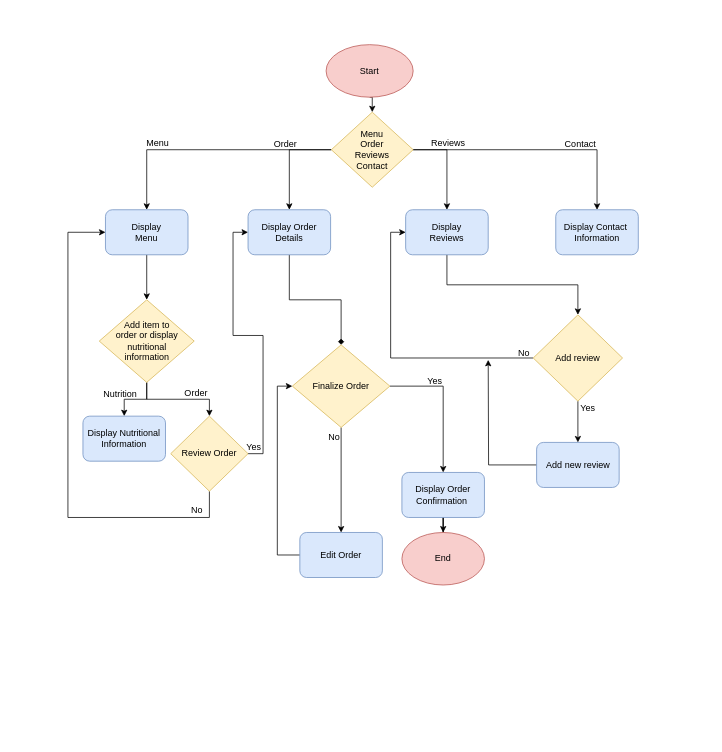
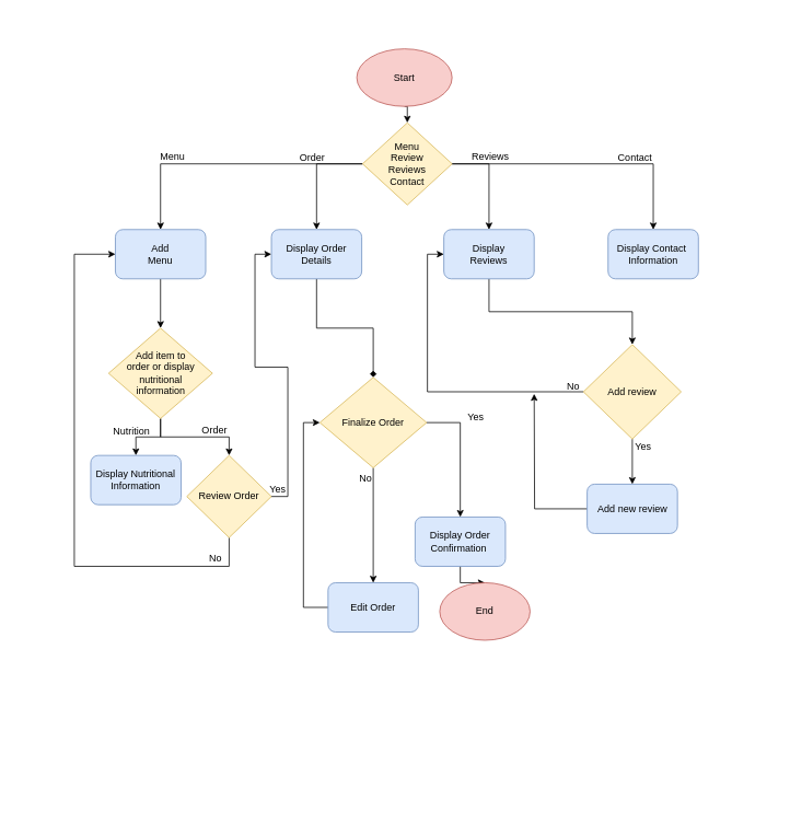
  <mxCell id="0" />
  <mxCell id="1" parent="0" />
  <mxCell id="2" value="" style="whiteSpace=wrap;html=1;strokeColor=none;" vertex="1" parent="1"><mxGeometry x="20" y="20" width="920" height="960" as="geometry" /></mxCell>
  <mxCell id="3" style="edgeStyle=orthogonalEdgeStyle;rounded=0;orthogonalLoop=1;jettySize=auto;html=1;exitX=0.5;exitY=1;exitDx=0;exitDy=0;entryX=0.5;entryY=0;entryDx=0;entryDy=0;" edge="1" parent="1" source="4" target="9"><mxGeometry relative="1" as="geometry" /></mxCell>
  <mxCell id="4" value="Start" style="ellipse;whiteSpace=wrap;html=1;fillColor=#f8cecc;strokeColor=#b85450;" vertex="1" parent="1"><mxGeometry x="434" y="59" width="116" height="70" as="geometry" /></mxCell>
  <mxCell id="5" style="edgeStyle=orthogonalEdgeStyle;rounded=0;orthogonalLoop=1;jettySize=auto;html=1;exitX=0;exitY=0.5;exitDx=0;exitDy=0;" edge="1" parent="1" source="9" target="11"><mxGeometry relative="1" as="geometry" /></mxCell>
  <mxCell id="6" style="edgeStyle=orthogonalEdgeStyle;rounded=0;orthogonalLoop=1;jettySize=auto;html=1;exitX=0;exitY=0.5;exitDx=0;exitDy=0;" edge="1" parent="1" source="9" target="13"><mxGeometry relative="1" as="geometry" /></mxCell>
  <mxCell id="7" style="edgeStyle=orthogonalEdgeStyle;rounded=0;orthogonalLoop=1;jettySize=auto;html=1;exitX=1;exitY=0.5;exitDx=0;exitDy=0;" edge="1" parent="1" source="9" target="15"><mxGeometry relative="1" as="geometry" /></mxCell>
  <mxCell id="8" style="edgeStyle=orthogonalEdgeStyle;rounded=0;orthogonalLoop=1;jettySize=auto;html=1;exitX=1;exitY=0.5;exitDx=0;exitDy=0;" edge="1" parent="1" source="9" target="16"><mxGeometry relative="1" as="geometry" /></mxCell>
- <mxCell id="9" value="Menu&lt;br&gt;Order&lt;br&gt;Reviews&lt;br&gt;Contact" style="rhombus;whiteSpace=wrap;html=1;fillColor=#fff2cc;strokeColor=#d6b656;" vertex="1" parent="1"><mxGeometry x="441" y="149" width="109" height="100" as="geometry" /></mxCell>
+ <mxCell id="9" value="Menu&lt;br&gt;Review&lt;br&gt;Reviews&lt;br&gt;Contact" style="rhombus;whiteSpace=wrap;html=1;fillColor=#fff2cc;strokeColor=#d6b656;" vertex="1" parent="1"><mxGeometry x="441" y="149" width="109" height="100" as="geometry" /></mxCell>
  <mxCell id="10" style="edgeStyle=orthogonalEdgeStyle;rounded=0;orthogonalLoop=1;jettySize=auto;html=1;exitX=0.5;exitY=1;exitDx=0;exitDy=0;entryX=0.5;entryY=0;entryDx=0;entryDy=0;" edge="1" parent="1" source="11" target="19"><mxGeometry relative="1" as="geometry" /></mxCell>
- <mxCell id="11" value="Display&lt;br&gt;Menu" style="rounded=1;whiteSpace=wrap;html=1;fillColor=#dae8fc;strokeColor=#6c8ebf;" vertex="1" parent="1"><mxGeometry x="140" y="279" width="110" height="60" as="geometry" /></mxCell>
+ <mxCell id="11" value="Add&lt;br&gt;Menu" style="rounded=1;whiteSpace=wrap;html=1;fillColor=#dae8fc;strokeColor=#6c8ebf;" vertex="1" parent="1"><mxGeometry x="140" y="279" width="110" height="60" as="geometry" /></mxCell>
  <mxCell id="12" style="edgeStyle=orthogonalEdgeStyle;rounded=0;orthogonalLoop=1;jettySize=auto;html=1;exitX=0.5;exitY=1;exitDx=0;exitDy=0;entryX=0.5;entryY=0;entryDx=0;entryDy=0;endArrow=diamond;" edge="1" parent="1" source="13" target="23"><mxGeometry relative="1" as="geometry"><mxPoint x="465" y="509" as="targetPoint" /></mxGeometry></mxCell>
  <mxCell id="13" value="Display Order&lt;br&gt;Details" style="rounded=1;whiteSpace=wrap;html=1;fillColor=#dae8fc;strokeColor=#6c8ebf;" vertex="1" parent="1"><mxGeometry x="330" y="279" width="110" height="60" as="geometry" /></mxCell>
  <mxCell id="14" style="edgeStyle=orthogonalEdgeStyle;rounded=0;orthogonalLoop=1;jettySize=auto;html=1;exitX=0.5;exitY=1;exitDx=0;exitDy=0;entryX=0.5;entryY=0;entryDx=0;entryDy=0;" edge="1" parent="1" source="15" target="28"><mxGeometry relative="1" as="geometry" /></mxCell>
  <mxCell id="15" value="Display&lt;br&gt;Reviews" style="rounded=1;whiteSpace=wrap;html=1;fillColor=#dae8fc;strokeColor=#6c8ebf;" vertex="1" parent="1"><mxGeometry x="540" y="279" width="110" height="60" as="geometry" /></mxCell>
  <mxCell id="16" value="Display Contact&amp;nbsp;&lt;br&gt;Information" style="rounded=1;whiteSpace=wrap;html=1;fillColor=#dae8fc;strokeColor=#6c8ebf;" vertex="1" parent="1"><mxGeometry x="740" y="279" width="110" height="60" as="geometry" /></mxCell>
  <mxCell id="17" style="edgeStyle=orthogonalEdgeStyle;rounded=0;orthogonalLoop=1;jettySize=auto;html=1;exitX=0.5;exitY=1;exitDx=0;exitDy=0;" edge="1" parent="1" source="19" target="20"><mxGeometry relative="1" as="geometry" /></mxCell>
  <mxCell id="18" style="edgeStyle=orthogonalEdgeStyle;rounded=0;orthogonalLoop=1;jettySize=auto;html=1;exitX=0.5;exitY=1;exitDx=0;exitDy=0;entryX=0.5;entryY=0;entryDx=0;entryDy=0;" edge="1" parent="1" source="19" target="34"><mxGeometry relative="1" as="geometry" /></mxCell>
  <mxCell id="19" value="Add item to &lt;br&gt;order or display nutritional &lt;br&gt;information" style="rhombus;whiteSpace=wrap;html=1;fillColor=#fff2cc;strokeColor=#d6b656;" vertex="1" parent="1"><mxGeometry x="131.75" y="399" width="126.5" height="110" as="geometry" /></mxCell>
  <mxCell id="20" value="Display Nutritional Information" style="rounded=1;whiteSpace=wrap;html=1;fillColor=#dae8fc;strokeColor=#6c8ebf;" vertex="1" parent="1"><mxGeometry x="110" y="554" width="110" height="60" as="geometry" /></mxCell>
  <mxCell id="21" style="edgeStyle=orthogonalEdgeStyle;rounded=0;orthogonalLoop=1;jettySize=auto;html=1;exitX=0.5;exitY=1;exitDx=0;exitDy=0;" edge="1" parent="1" source="23" target="36"><mxGeometry relative="1" as="geometry" /></mxCell>
  <mxCell id="22" style="edgeStyle=orthogonalEdgeStyle;rounded=0;orthogonalLoop=1;jettySize=auto;html=1;exitX=1;exitY=0.5;exitDx=0;exitDy=0;" edge="1" parent="1" source="23" target="25"><mxGeometry relative="1" as="geometry" /></mxCell>
  <mxCell id="23" value="Finalize Order" style="rhombus;whiteSpace=wrap;html=1;fillColor=#fff2cc;strokeColor=#d6b656;" vertex="1" parent="1"><mxGeometry x="389" y="459" width="130" height="110" as="geometry" /></mxCell>
  <mxCell id="24" style="edgeStyle=orthogonalEdgeStyle;rounded=0;orthogonalLoop=1;jettySize=auto;html=1;exitX=0.5;exitY=1;exitDx=0;exitDy=0;" edge="1" parent="1" source="25" target="31"><mxGeometry relative="1" as="geometry" /></mxCell>
- <mxCell id="25" value="Display Order Confirmation&amp;nbsp;" style="rounded=1;whiteSpace=wrap;html=1;fillColor=#dae8fc;strokeColor=#6c8ebf;" vertex="1" parent="1"><mxGeometry x="535" y="629" width="110" height="60" as="geometry" /></mxCell>
+ <mxCell id="25" value="Display Order Confirmation&amp;nbsp;" style="rounded=1;whiteSpace=wrap;html=1;fillColor=#dae8fc;strokeColor=#6c8ebf;" vertex="1" parent="1"><mxGeometry x="505" y="629" width="110" height="60" as="geometry" /></mxCell>
  <mxCell id="26" style="edgeStyle=orthogonalEdgeStyle;rounded=0;orthogonalLoop=1;jettySize=auto;html=1;exitX=0;exitY=0.5;exitDx=0;exitDy=0;entryX=0;entryY=0.5;entryDx=0;entryDy=0;" edge="1" parent="1" source="28" target="15"><mxGeometry relative="1" as="geometry" /></mxCell>
  <mxCell id="27" style="edgeStyle=orthogonalEdgeStyle;rounded=0;orthogonalLoop=1;jettySize=auto;html=1;exitX=0.5;exitY=1;exitDx=0;exitDy=0;" edge="1" parent="1" source="28" target="30"><mxGeometry relative="1" as="geometry" /></mxCell>
  <mxCell id="28" value="Add review" style="rhombus;whiteSpace=wrap;html=1;fillColor=#fff2cc;strokeColor=#d6b656;" vertex="1" parent="1"><mxGeometry x="710" y="419" width="119" height="115" as="geometry" /></mxCell>
  <mxCell id="29" style="edgeStyle=orthogonalEdgeStyle;rounded=0;orthogonalLoop=1;jettySize=auto;html=1;exitX=0;exitY=0.5;exitDx=0;exitDy=0;" edge="1" parent="1" source="30"><mxGeometry relative="1" as="geometry"><mxPoint x="650" y="479" as="targetPoint" /></mxGeometry></mxCell>
  <mxCell id="30" value="Add new review" style="rounded=1;whiteSpace=wrap;html=1;fillColor=#dae8fc;strokeColor=#6c8ebf;" vertex="1" parent="1"><mxGeometry x="714.5" y="589" width="110" height="60" as="geometry" /></mxCell>
  <mxCell id="31" value="End" style="ellipse;whiteSpace=wrap;html=1;fillColor=#f8cecc;strokeColor=#b85450;" vertex="1" parent="1"><mxGeometry x="535" y="709" width="110" height="70" as="geometry" /></mxCell>
  <mxCell id="32" style="edgeStyle=orthogonalEdgeStyle;rounded=0;orthogonalLoop=1;jettySize=auto;html=1;exitX=1;exitY=0.5;exitDx=0;exitDy=0;entryX=0;entryY=0.5;entryDx=0;entryDy=0;" edge="1" parent="1" source="34" target="13"><mxGeometry relative="1" as="geometry" /></mxCell>
  <mxCell id="33" style="edgeStyle=orthogonalEdgeStyle;rounded=0;orthogonalLoop=1;jettySize=auto;html=1;exitX=0.5;exitY=1;exitDx=0;exitDy=0;entryX=0;entryY=0.5;entryDx=0;entryDy=0;" edge="1" parent="1" source="34" target="11"><mxGeometry relative="1" as="geometry"><Array as="points"><mxPoint x="279" y="689" /><mxPoint x="90" y="689" /><mxPoint x="90" y="309" /></Array></mxGeometry></mxCell>
  <mxCell id="34" value="Review Order" style="rhombus;whiteSpace=wrap;html=1;fillColor=#fff2cc;strokeColor=#d6b656;" vertex="1" parent="1"><mxGeometry x="227" y="554" width="103" height="100" as="geometry" /></mxCell>
  <mxCell id="35" style="edgeStyle=orthogonalEdgeStyle;rounded=0;orthogonalLoop=1;jettySize=auto;html=1;exitX=0;exitY=0.5;exitDx=0;exitDy=0;entryX=0;entryY=0.5;entryDx=0;entryDy=0;" edge="1" parent="1" source="36" target="23"><mxGeometry relative="1" as="geometry" /></mxCell>
  <mxCell id="36" value="Edit Order" style="rounded=1;whiteSpace=wrap;html=1;fillColor=#dae8fc;strokeColor=#6c8ebf;" vertex="1" parent="1"><mxGeometry x="399" y="709" width="110" height="60" as="geometry" /></mxCell>
  <mxCell id="37" value="Order" style="text;html=1;strokeColor=none;fillColor=none;align=center;verticalAlign=middle;whiteSpace=wrap;rounded=0;" vertex="1" parent="1"><mxGeometry x="231" y="508" width="60" height="30" as="geometry" /></mxCell>
  <mxCell id="38" value="Nutrition" style="text;html=1;strokeColor=none;fillColor=none;align=center;verticalAlign=middle;whiteSpace=wrap;rounded=0;" vertex="1" parent="1"><mxGeometry x="130" y="510" width="60" height="30" as="geometry" /></mxCell>
  <mxCell id="39" value="Menu" style="text;html=1;strokeColor=none;fillColor=none;align=center;verticalAlign=middle;whiteSpace=wrap;rounded=0;" vertex="1" parent="1"><mxGeometry x="180" y="175" width="60" height="30" as="geometry" /></mxCell>
  <mxCell id="40" value="Order" style="text;html=1;strokeColor=none;fillColor=none;align=center;verticalAlign=middle;whiteSpace=wrap;rounded=0;" vertex="1" parent="1"><mxGeometry x="350" y="177" width="60" height="30" as="geometry" /></mxCell>
  <mxCell id="41" value="No" style="text;html=1;strokeColor=none;fillColor=none;align=center;verticalAlign=middle;whiteSpace=wrap;rounded=0;" vertex="1" parent="1"><mxGeometry x="232" y="664" width="60" height="30" as="geometry" /></mxCell>
  <mxCell id="42" value="Yes" style="text;html=1;strokeColor=none;fillColor=none;align=center;verticalAlign=middle;whiteSpace=wrap;rounded=0;" vertex="1" parent="1"><mxGeometry x="308" y="581" width="60" height="30" as="geometry" /></mxCell>
  <mxCell id="43" value="Reviews" style="text;html=1;strokeColor=none;fillColor=none;align=center;verticalAlign=middle;whiteSpace=wrap;rounded=0;" vertex="1" parent="1"><mxGeometry x="567" y="176" width="60" height="30" as="geometry" /></mxCell>
  <mxCell id="44" value="Contact" style="text;html=1;strokeColor=none;fillColor=none;align=center;verticalAlign=middle;whiteSpace=wrap;rounded=0;" vertex="1" parent="1"><mxGeometry x="742.5" y="177" width="60" height="30" as="geometry" /></mxCell>
  <mxCell id="45" value="No" style="text;html=1;strokeColor=none;fillColor=none;align=center;verticalAlign=middle;whiteSpace=wrap;rounded=0;" vertex="1" parent="1"><mxGeometry x="415" y="567" width="60" height="30" as="geometry" /></mxCell>
  <mxCell id="46" value="No" style="text;html=1;strokeColor=none;fillColor=none;align=center;verticalAlign=middle;whiteSpace=wrap;rounded=0;" vertex="1" parent="1"><mxGeometry x="668" y="455" width="60" height="30" as="geometry" /></mxCell>
  <mxCell id="47" value="Yes" style="text;html=1;strokeColor=none;fillColor=none;align=center;verticalAlign=middle;whiteSpace=wrap;rounded=0;" vertex="1" parent="1"><mxGeometry x="753" y="529" width="60" height="30" as="geometry" /></mxCell>
  <mxCell id="48" value="Yes" style="text;html=1;strokeColor=none;fillColor=none;align=center;verticalAlign=middle;whiteSpace=wrap;rounded=0;" vertex="1" parent="1"><mxGeometry x="549" y="492" width="60" height="30" as="geometry" /></mxCell>
